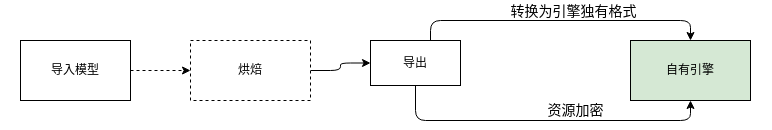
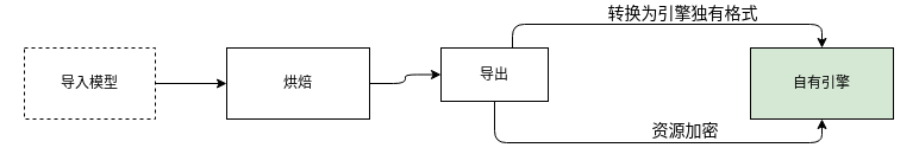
  <mxCell id="0" />
  <mxCell id="1" parent="0" />
  <mxCell id="2" value="" style="edgeStyle=orthogonalEdgeStyle;orthogonalLoop=1;jettySize=auto;html=1;" edge="1" parent="1" source="3" target="11"><mxGeometry relative="1" as="geometry" /></mxCell>
- <mxCell id="3" value="烘焙" style="whiteSpace=wrap;html=1;dashed=1;" vertex="1" parent="1"><mxGeometry x="190" y="40" width="120" height="60" as="geometry" /></mxCell>
- <mxCell id="4" value="" style="edgeStyle=orthogonalEdgeStyle;orthogonalLoop=1;jettySize=auto;html=1;dashed=1;" edge="1" parent="1" source="5" target="3"><mxGeometry relative="1" as="geometry" /></mxCell>
- <mxCell id="5" value="导入模型" style="whiteSpace=wrap;html=1;" vertex="1" parent="1"><mxGeometry x="20" y="40" width="110" height="60" as="geometry" /></mxCell>
+ <mxCell id="3" value="烘焙" style="whiteSpace=wrap;html=1;" vertex="1" parent="1"><mxGeometry x="190" y="40" width="120" height="60" as="geometry" /></mxCell>
+ <mxCell id="4" value="" style="edgeStyle=orthogonalEdgeStyle;orthogonalLoop=1;jettySize=auto;html=1;" edge="1" parent="1" source="5" target="3"><mxGeometry relative="1" as="geometry" /></mxCell>
+ <mxCell id="5" value="导入模型" style="whiteSpace=wrap;html=1;dashed=1;" vertex="1" parent="1"><mxGeometry x="20" y="40" width="110" height="60" as="geometry" /></mxCell>
  <mxCell id="6" value="自有引擎" style="whiteSpace=wrap;html=1;fillColor=#d5e8d4;" vertex="1" parent="1"><mxGeometry x="630" y="40" width="120" height="60" as="geometry" /></mxCell>
  <mxCell id="7" style="edgeStyle=orthogonalEdgeStyle;orthogonalLoop=1;jettySize=auto;html=1;" edge="1" parent="1" source="11" target="6"><mxGeometry relative="1" as="geometry"><Array as="points"><mxPoint x="430" y="20" /><mxPoint x="690" y="20" /></Array></mxGeometry></mxCell>
  <mxCell id="8" value="转换为引擎独有格式" style="edgeLabel;html=1;align=center;verticalAlign=bottom;resizable=0;points=[];fontSize=14;" vertex="1" connectable="0" parent="7"><mxGeometry x="0.08" y="-1" relative="1" as="geometry"><mxPoint as="offset" /></mxGeometry></mxCell>
  <mxCell id="9" style="edgeStyle=orthogonalEdgeStyle;orthogonalLoop=1;jettySize=auto;html=1;entryX=0.5;entryY=1;entryDx=0;entryDy=0;fontSize=14;exitX=0.5;exitY=1;exitDx=0;exitDy=0;" edge="1" parent="1" source="11" target="6"><mxGeometry relative="1" as="geometry" /></mxCell>
  <mxCell id="10" value="资源加密" style="edgeLabel;html=1;align=center;verticalAlign=bottom;resizable=0;points=[];fontSize=14;" vertex="1" connectable="0" parent="9"><mxGeometry x="0.173" relative="1" as="geometry"><mxPoint as="offset" /></mxGeometry></mxCell>
  <mxCell id="11" value="导出" style="whiteSpace=wrap;html=1;" vertex="1" parent="1"><mxGeometry x="370" y="40" width="90" height="45" as="geometry" /></mxCell>
